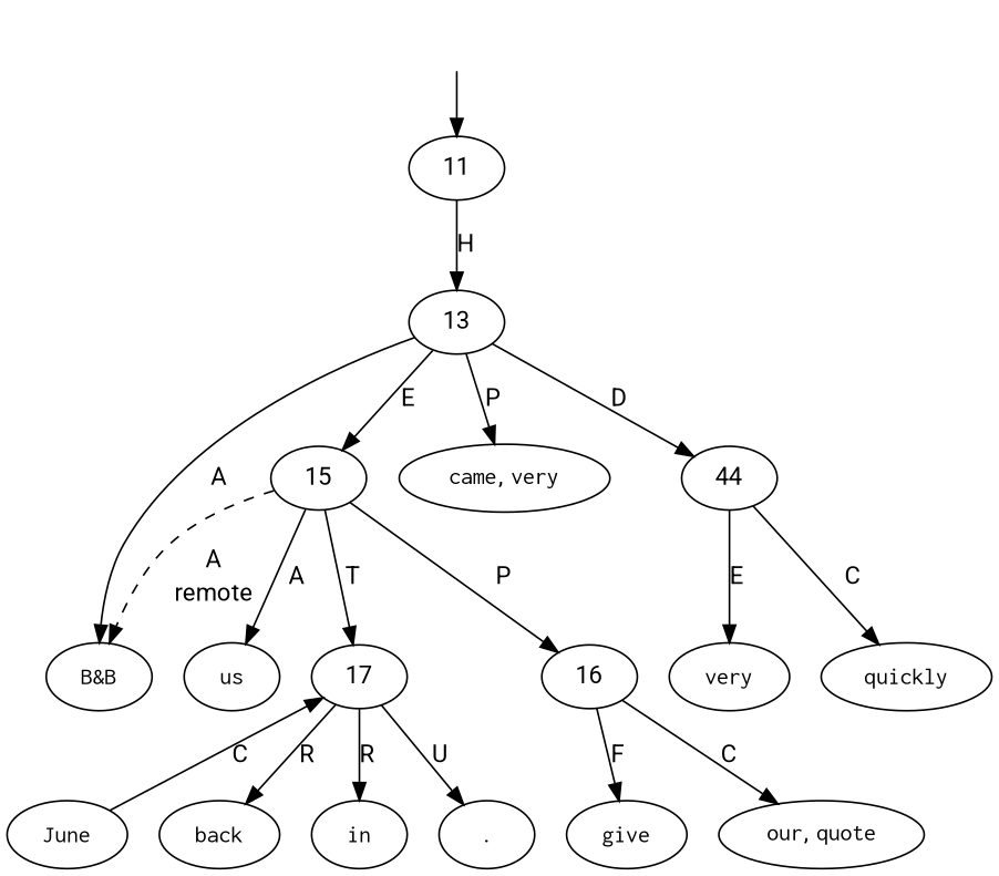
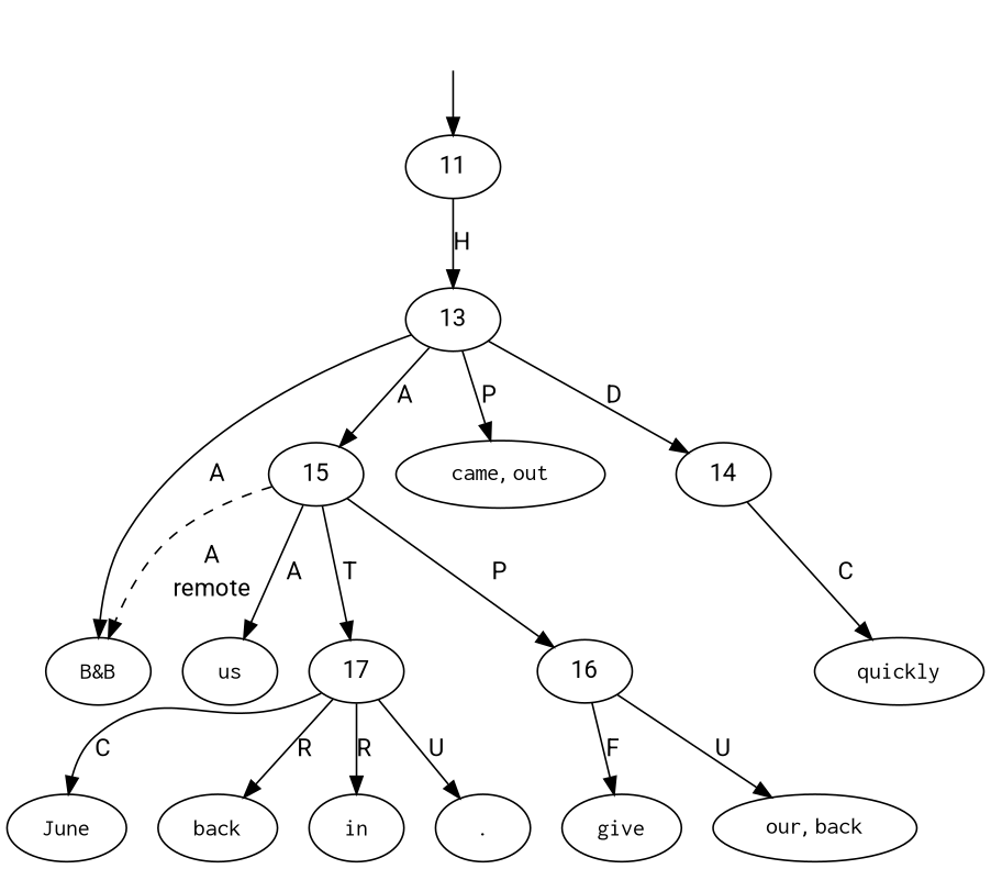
  digraph {
    fontname=Roboto
    node [fontname=Roboto shape=oval]
    edge [fontname=Roboto]
    top [style=invis shape=""]
    n2 [label=11 shape=""]
    13 [shape=""]
    n4 [label=<<table align="center" border="0" cellspacing="0"><tr><td colspan="2"><font face="Courier">B&amp;B</font></td></tr></table>>]
-   n5 [label=<<table align="center" border="0" cellspacing="0"><tr><td colspan="2"><font face="Courier">came</font>,&nbsp;<font face="Courier">very</font></td></tr></table>>]
-   14 [label=44 shape=""]
+   n5 [label=<<table align="center" border="0" cellspacing="0"><tr><td colspan="2"><font face="Courier">came</font>,&nbsp;<font face="Courier">out</font></td></tr></table>>]
+   14 [shape=""]
    15 [shape=""]
-   n8 [label=<<table align="center" border="0" cellspacing="0"><tr><td colspan="2"><font face="Courier">very</font></td></tr></table>>]
    n9 [label=<<table align="center" border="0" cellspacing="0"><tr><td colspan="2"><font face="Courier">quickly</font></td></tr></table>>]
    n10 [label=<<table align="center" border="0" cellspacing="0"><tr><td colspan="2"><font face="Courier">give</font></td></tr></table>>]
    n11 [label=<<table align="center" border="0" cellspacing="0"><tr><td colspan="2"><font face="Courier">us</font></td></tr></table>>]
-   n12 [label=<<table align="center" border="0" cellspacing="0"><tr><td colspan="2"><font face="Courier">our</font>,&nbsp;<font face="Courier">quote</font></td></tr></table>>]
+   n12 [label=<<table align="center" border="0" cellspacing="0"><tr><td colspan="2"><font face="Courier">our</font>,&nbsp;<font face="Courier">back</font></td></tr></table>>]
    n13 [label=<<table align="center" border="0" cellspacing="0"><tr><td colspan="2"><font face="Courier">back</font></td></tr></table>>]
    n14 [label=<<table align="center" border="0" cellspacing="0"><tr><td colspan="2"><font face="Courier">in</font></td></tr></table>>]
    n15 [label=<<table align="center" border="0" cellspacing="0"><tr><td colspan="2"><font face="Courier">June</font></td></tr></table>>]
    n16 [label=<<table align="center" border="0" cellspacing="0"><tr><td colspan="2"><font face="Courier">.</font></td></tr></table>>]
    17 [shape=""]
    16 [shape=""]
    top -> n2
    n2 -> 13 [label=H]
    13 -> n4 [label=A]
    13 -> n5 [label=P]
    13 -> 14 [label=D]
-   13 -> 15 [label=E]
-   14 -> n8 [label=E]
+   13 -> 15 [label=A]
    14 -> n9 [label=C]
    15 -> n4 [label=<<table align="center" border="0" cellspacing="0"><tr><td colspan="1">A</td></tr><tr><td>remote</td></tr></table>> style=dashed]
    15 -> n11 [label=A]
    15 -> 17 [label=T]
    15 -> 16 [label=P]
    17 -> n13 [label=R]
    17 -> n14 [label=R]
-   n15 -> 17 [label=C]
+   17 -> n15 [label=C]
    17 -> n16 [label=U]
    16 -> n10 [label=F]
-   16 -> n12 [label=C]
+   16 -> n12 [label=U]
  }
